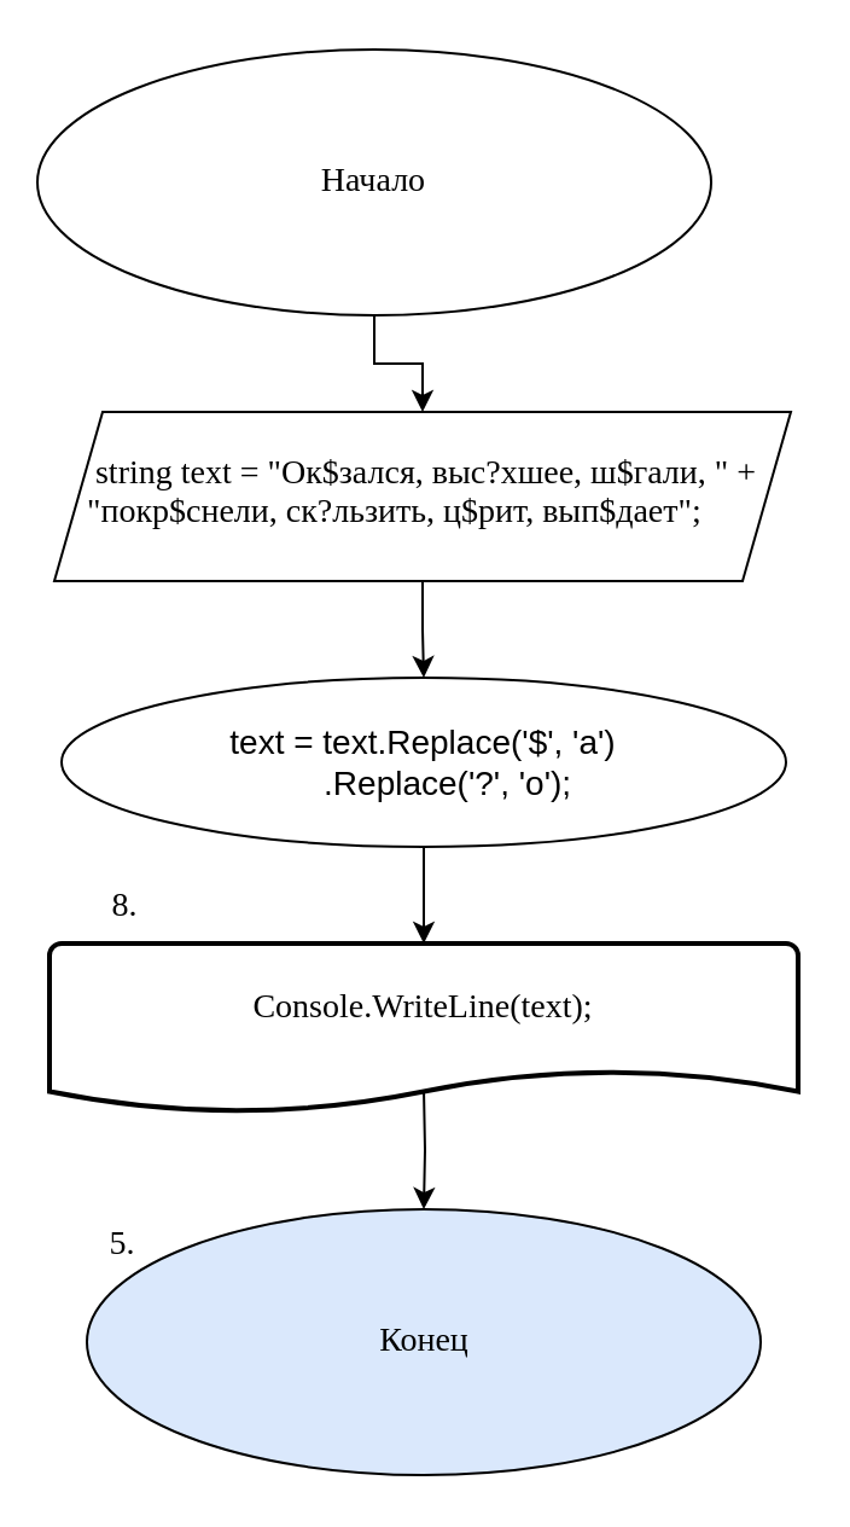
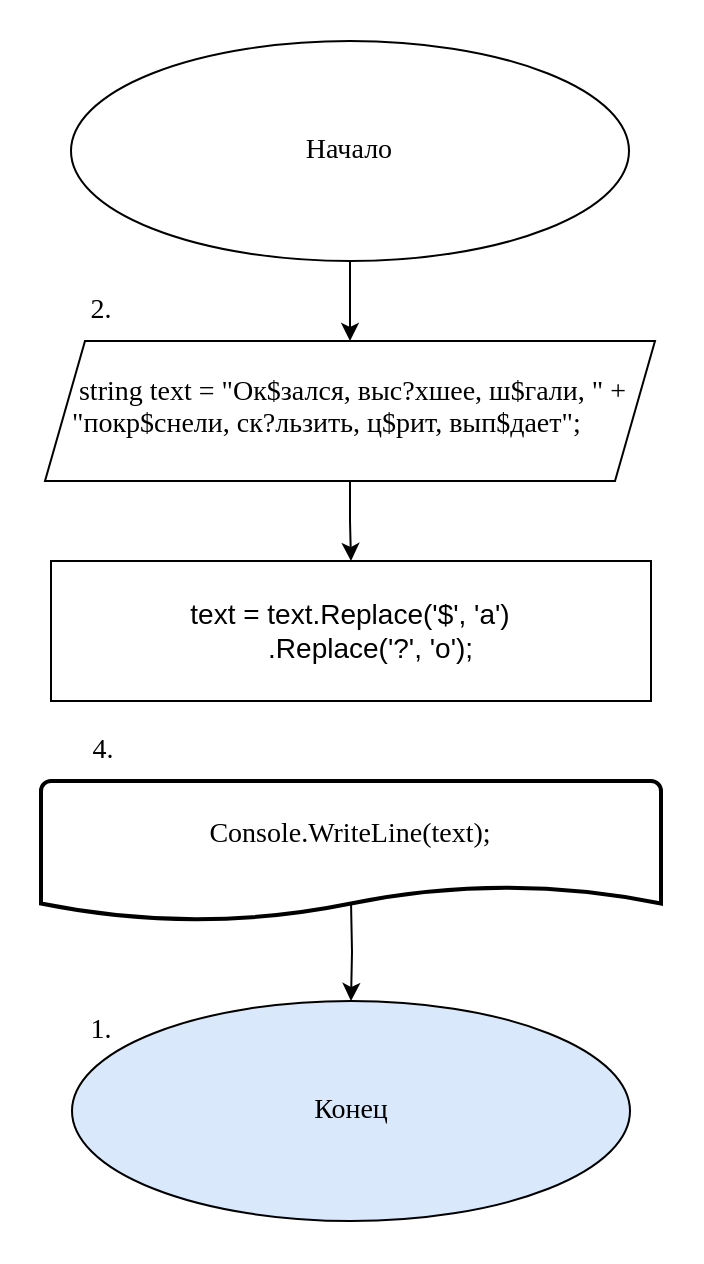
  <mxCell id="0" />
  <mxCell id="1" parent="0" />
  <mxCell id="2" value="" style="edgeStyle=orthogonalEdgeStyle;rounded=0;orthogonalLoop=1;jettySize=auto;html=1;" edge="1" parent="1" source="3" target="5"><mxGeometry relative="1" as="geometry" /></mxCell>
- <mxCell id="3" value="Начало" style="ellipse;whiteSpace=wrap;html=1;fontFamily=Times New Roman;fontSize=14;" vertex="1" parent="1"><mxGeometry x="15" y="20" width="279" height="110" as="geometry" /></mxCell>
+ <mxCell id="3" value="Начало" style="ellipse;whiteSpace=wrap;html=1;fontFamily=Times New Roman;fontSize=14;" vertex="1" parent="1"><mxGeometry x="35" y="20" width="279" height="110" as="geometry" /></mxCell>
  <mxCell id="4" value="" style="edgeStyle=orthogonalEdgeStyle;rounded=0;orthogonalLoop=1;jettySize=auto;html=1;" edge="1" parent="1" source="5" target="7"><mxGeometry relative="1" as="geometry" /></mxCell>
  <mxCell id="5" value="&lt;div style=&quot;text-align: justify;&quot;&gt;&lt;div style=&quot;&quot;&gt;&lt;div style=&quot;&quot;&gt;&amp;nbsp;string text = &quot;Ок$зался, выс?хшее, ш$гали, &quot; +&lt;/div&gt;&lt;div style=&quot;&quot;&gt;&quot;покр$снели, ск?льзить, ц$рит, вып$дает&quot;;&lt;/div&gt;&lt;/div&gt;&lt;div style=&quot;font-size: 14px;&quot;&gt;&lt;br&gt;&lt;/div&gt;&lt;/div&gt;" style="shape=parallelogram;perimeter=parallelogramPerimeter;whiteSpace=wrap;html=1;fixedSize=1;align=center;labelPosition=center;verticalLabelPosition=middle;verticalAlign=bottom;fontFamily=Times New Roman;fontSize=14;" vertex="1" parent="1"><mxGeometry x="22" y="170" width="305" height="70" as="geometry" /></mxCell>
- <mxCell id="6" value="" style="edgeStyle=orthogonalEdgeStyle;rounded=0;orthogonalLoop=1;jettySize=auto;html=1;" edge="1" parent="1" source="7" target="9"><mxGeometry relative="1" as="geometry" /></mxCell>
- <mxCell id="7" value="&lt;div style=&quot;text-align: justify; font-size: 14px;&quot;&gt;&lt;div&gt;&lt;br&gt;&lt;/div&gt;&lt;div&gt;text = text.Replace('$', 'а')&lt;/div&gt;&lt;div&gt;&amp;nbsp; &amp;nbsp; &amp;nbsp; &amp;nbsp; &amp;nbsp; .Replace('?', 'о');&lt;/div&gt;&lt;div&gt;&lt;br&gt;&lt;/div&gt;&lt;/div&gt;" style="ellipse;whiteSpace=wrap;html=1;" vertex="1" parent="1"><mxGeometry x="25" y="280" width="300" height="70" as="geometry" /></mxCell>
+ <mxCell id="7" value="&lt;div style=&quot;text-align: justify; font-size: 14px;&quot;&gt;&lt;div&gt;&lt;br&gt;&lt;/div&gt;&lt;div&gt;text = text.Replace('$', 'а')&lt;/div&gt;&lt;div&gt;&amp;nbsp; &amp;nbsp; &amp;nbsp; &amp;nbsp; &amp;nbsp; .Replace('?', 'о');&lt;/div&gt;&lt;div&gt;&lt;br&gt;&lt;/div&gt;&lt;/div&gt;" style="rounded=0;whiteSpace=wrap;html=1;" vertex="1" parent="1"><mxGeometry x="25" y="280" width="300" height="70" as="geometry" /></mxCell>
  <mxCell id="8" value="" style="edgeStyle=orthogonalEdgeStyle;rounded=0;orthogonalLoop=1;jettySize=auto;html=1;entryX=0.5;entryY=0;entryDx=0;entryDy=0;" edge="1" parent="1" target="10"><mxGeometry relative="1" as="geometry"><mxPoint x="175" y="450" as="sourcePoint" /><Array as="points" /></mxGeometry></mxCell>
  <mxCell id="9" value="&lt;div style=&quot;text-align: justify;&quot;&gt;&lt;div style=&quot;&quot;&gt;&lt;div style=&quot;&quot;&gt;Console.WriteLine(text);&lt;/div&gt;&lt;/div&gt;&lt;div style=&quot;font-size: 14px;&quot;&gt;&lt;br&gt;&lt;/div&gt;&lt;/div&gt;" style="strokeWidth=2;html=1;shape=mxgraph.flowchart.document2;whiteSpace=wrap;size=0.25;fontFamily=Times New Roman;fontSize=14;spacing=2;" vertex="1" parent="1"><mxGeometry x="20" y="390" width="310" height="70" as="geometry" /></mxCell>
  <mxCell id="10" value="Конец" style="ellipse;whiteSpace=wrap;html=1;fontFamily=Times New Roman;fontSize=14;fillColor=#dae8fc;" vertex="1" parent="1"><mxGeometry x="35.5" y="500" width="279" height="110" as="geometry" /></mxCell>
- <mxCell id="12" value="8." style="text;html=1;align=center;verticalAlign=middle;resizable=0;points=[];autosize=1;strokeColor=none;fillColor=none;fontFamily=Times New Roman;fontSize=14;" vertex="1" parent="1"><mxGeometry x="35.5" y="360" width="30" height="30" as="geometry" /></mxCell>
- <mxCell id="13" value="5." style="text;html=1;align=center;verticalAlign=middle;resizable=0;points=[];autosize=1;strokeColor=none;fillColor=none;fontFamily=Times New Roman;fontSize=14;" vertex="1" parent="1"><mxGeometry x="35" y="500" width="30" height="30" as="geometry" /></mxCell>
+ <mxCell id="11" value="2." style="text;html=1;align=center;verticalAlign=middle;resizable=0;points=[];autosize=1;strokeColor=none;fillColor=none;fontFamily=Times New Roman;fontSize=14;" vertex="1" parent="1"><mxGeometry x="35" y="140" width="30" height="30" as="geometry" /></mxCell>
+ <mxCell id="12" value="4." style="text;html=1;align=center;verticalAlign=middle;resizable=0;points=[];autosize=1;strokeColor=none;fillColor=none;fontFamily=Times New Roman;fontSize=14;" vertex="1" parent="1"><mxGeometry x="35.5" y="360" width="30" height="30" as="geometry" /></mxCell>
+ <mxCell id="13" value="1." style="text;html=1;align=center;verticalAlign=middle;resizable=0;points=[];autosize=1;strokeColor=none;fillColor=none;fontFamily=Times New Roman;fontSize=14;" vertex="1" parent="1"><mxGeometry x="35" y="500" width="30" height="30" as="geometry" /></mxCell>
